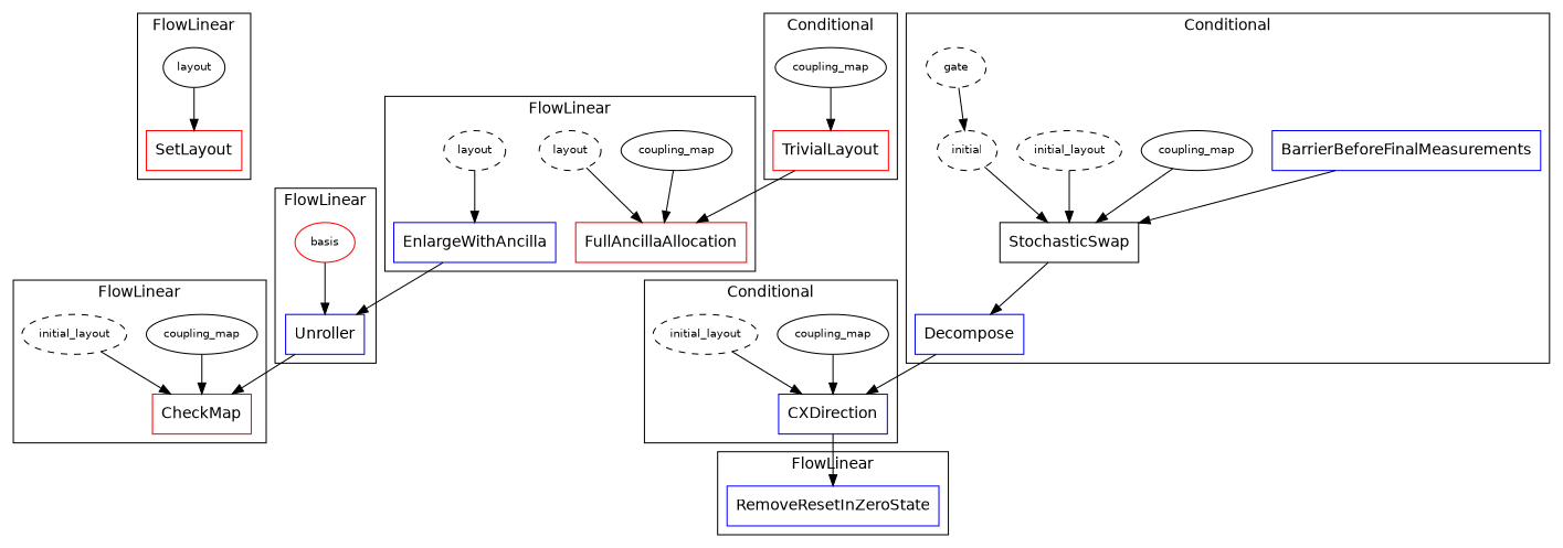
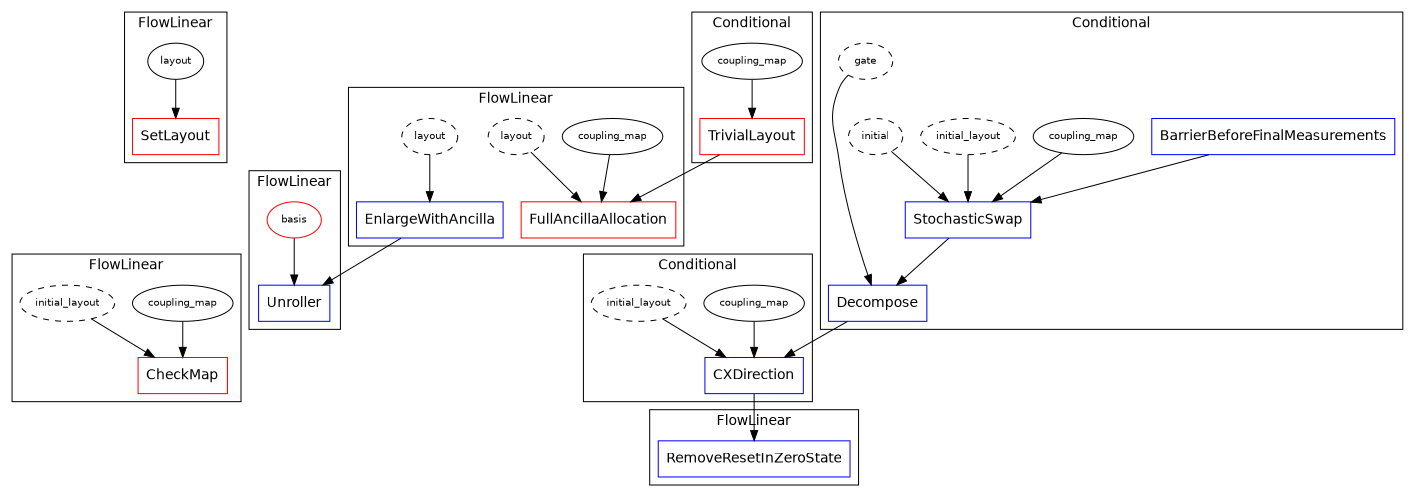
  digraph {
    node [color=black fontname=helvetica shape=ellipse fontsize=10]
    n1 [color=red label=SetLayout shape=rectangle fontsize=""]
    n2 [label=layout style=solid]
    n3 [color=red label=TrivialLayout shape=rectangle fontsize=""]
    n4 [label=coupling_map style=solid]
    n5 [color=red label=FullAncillaAllocation shape=rectangle fontsize=""]
    n6 [color=blue label=EnlargeWithAncilla shape=rectangle fontsize=""]
    n7 [label=coupling_map style=solid]
    n8 [label=layout style=dashed]
    n9 [label=layout style=dashed]
    n10 [color=blue label=Unroller shape=rectangle fontsize=""]
    n11 [color=red label=basis style=solid]
    n12 [color=red label=CheckMap shape=rectangle fontsize=""]
    n13 [label=coupling_map style=solid]
    n14 [label=initial_layout style=dashed]
    n15 [color=blue label=BarrierBeforeFinalMeasurements shape=rectangle fontsize=""]
-   n16 [label=StochasticSwap shape=rectangle fontsize=""]
+   n16 [color=blue label=StochasticSwap shape=rectangle fontsize=""]
    n17 [color=blue label=Decompose shape=rectangle fontsize=""]
    n18 [label=coupling_map style=solid]
    n19 [label=initial_layout style=dashed]
    n20 [label=initial style=dashed]
    n21 [label=gate style=dashed]
    n22 [color=blue label=CXDirection shape=rectangle fontsize=""]
    n23 [label=coupling_map style=solid]
    n24 [label=initial_layout style=dashed]
    n25 [color=blue label=RemoveResetInZeroState shape=rectangle fontsize=""]
    subgraph cluster_1 {
      fontname=helvetica
      label=FlowLinear
      n1
      n2
    }
    subgraph cluster_2 {
      fontname=helvetica
      label=Conditional
      n3
      n4
    }
    subgraph cluster_3 {
      fontname=helvetica
      label=FlowLinear
      n5
      n6
      n7
      n8
      n9
    }
    subgraph cluster_4 {
      fontname=helvetica
      label=FlowLinear
      n10
      n11
    }
    subgraph cluster_5 {
      fontname=helvetica
      label=FlowLinear
      n12
      n13
      n14
    }
    subgraph cluster_6 {
      fontname=helvetica
      label=Conditional
      n15
      n16
      n17
      n18
      n19
      n20
      n21
    }
    subgraph cluster_7 {
      fontname=helvetica
      label=Conditional
      n22
      n23
      n24
    }
    subgraph cluster_8 {
      fontname=helvetica
      label=FlowLinear
      n25
    }
    n2 -> n1
    n3 -> n5
    n4 -> n3
    n6 -> n10
    n7 -> n5
    n8 -> n5
    n9 -> n6
-   n10 -> n12
    n11 -> n10
    n13 -> n12
    n14 -> n12
    n15 -> n16
    n16 -> n17
    n17 -> n22
    n18 -> n16
    n19 -> n16
    n20 -> n16
-   n21 -> n20
+   n21 -> n17
    n22 -> n25
    n23 -> n22
    n24 -> n22
  }
